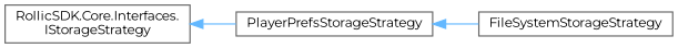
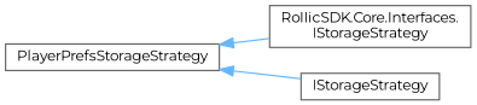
  digraph {
    fontname=Montserrat
    rankdir=LR
    node [color=grey40 fillcolor=white fontname=Montserrat fontsize=10 shape=box style=filled]
    edge [color=steelblue1 dir=back fontname=Montserrat fontsize=10 labelfontname=Helvetica labelfontsize=10 style=solid]
    n1 [height=0.2 label="RollicSDK.Core.Interfaces.\lIStorageStrategy" width=0.4]
    n2 [height=0.2 label=PlayerPrefsStorageStrategy width=0.4]
-   n3 [height=0.2 label=FileSystemStorageStrategy width=0.4]
-   n1 -> n2
+   n3 [height=0.2 label=IStorageStrategy width=0.4]
+   n2 -> n1
    n2 -> n3
  }
